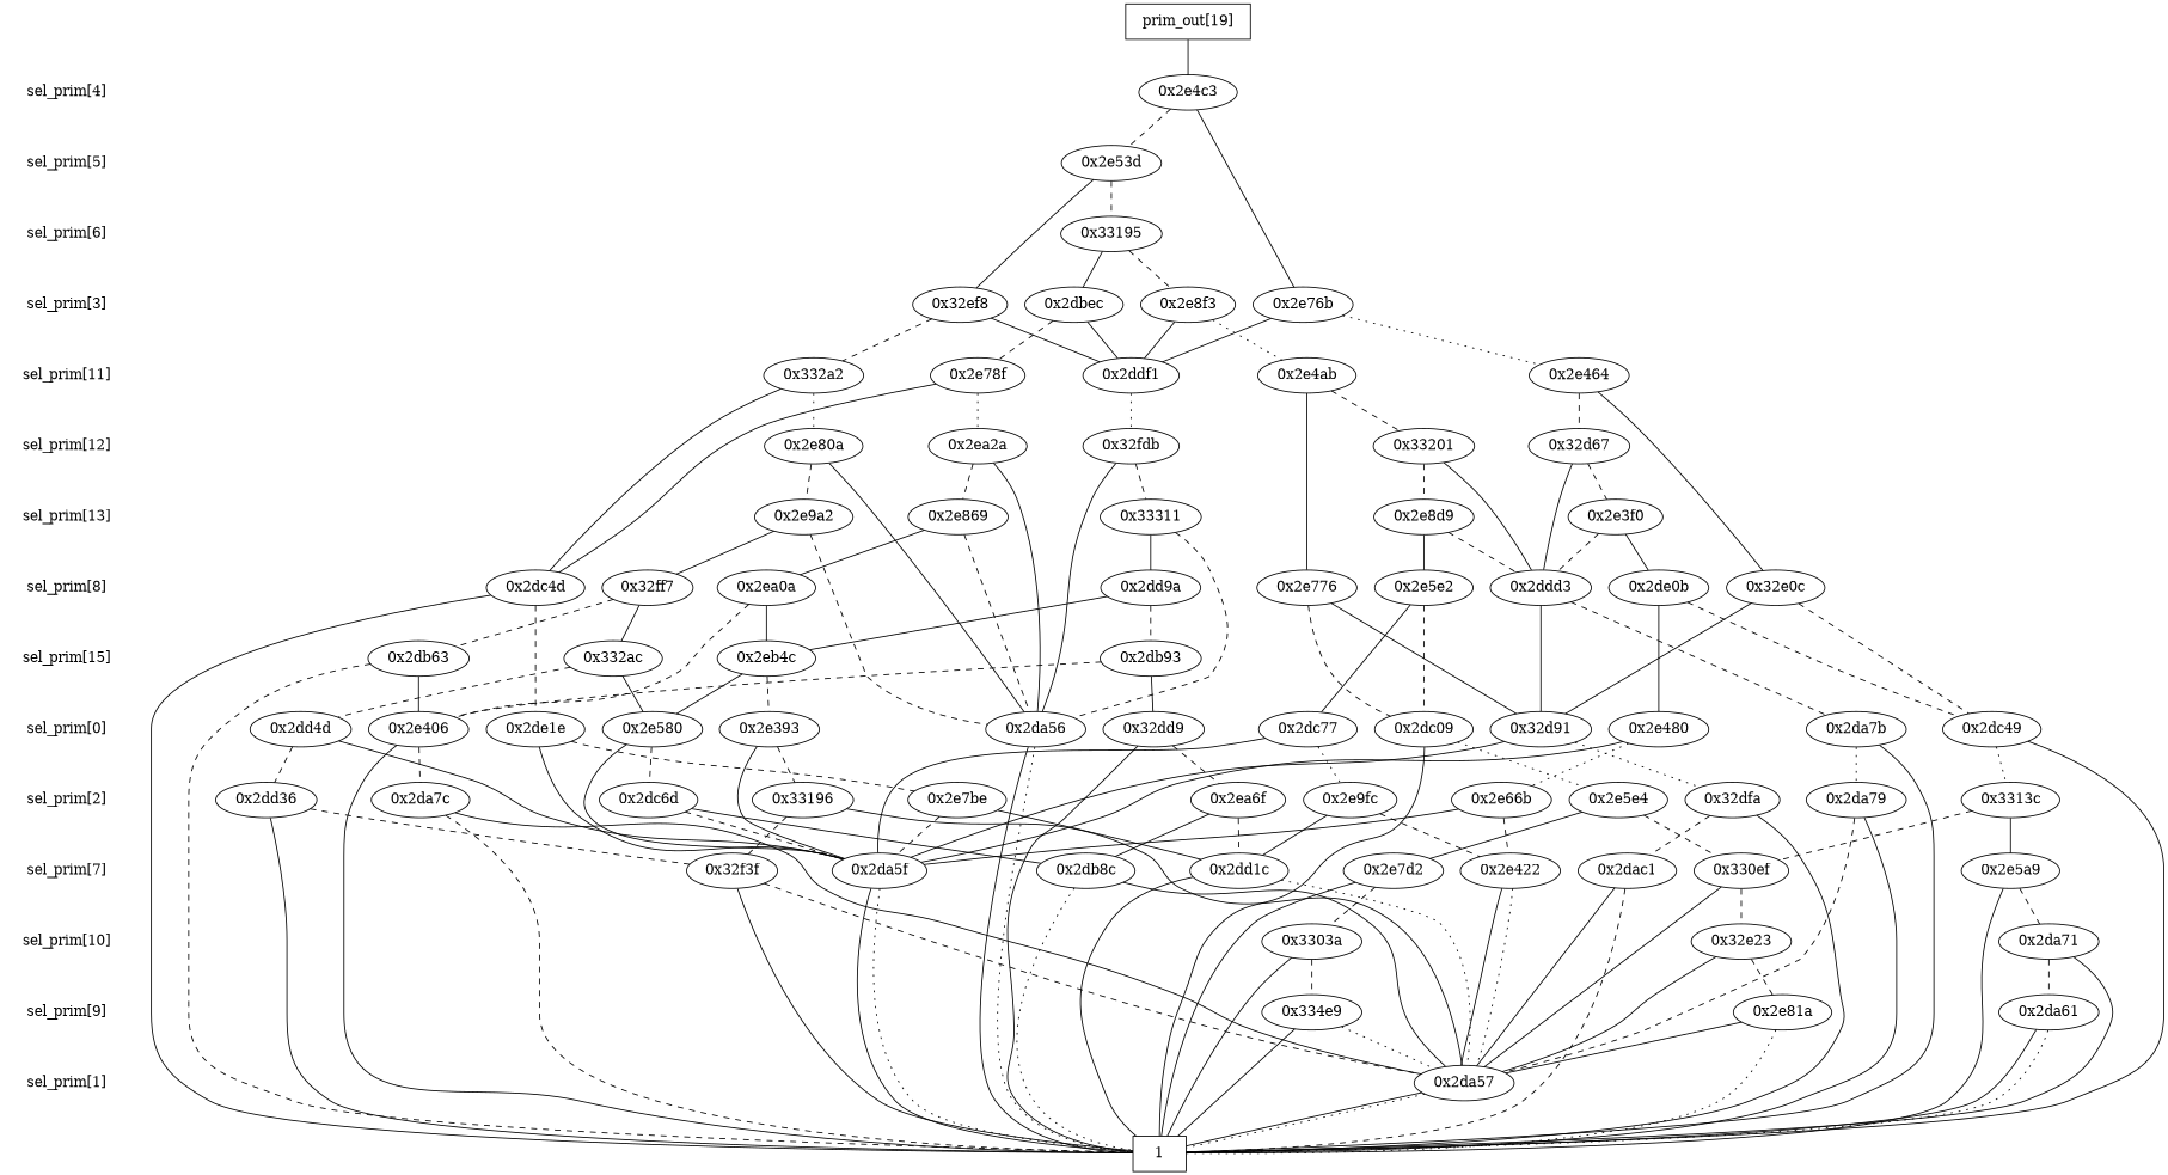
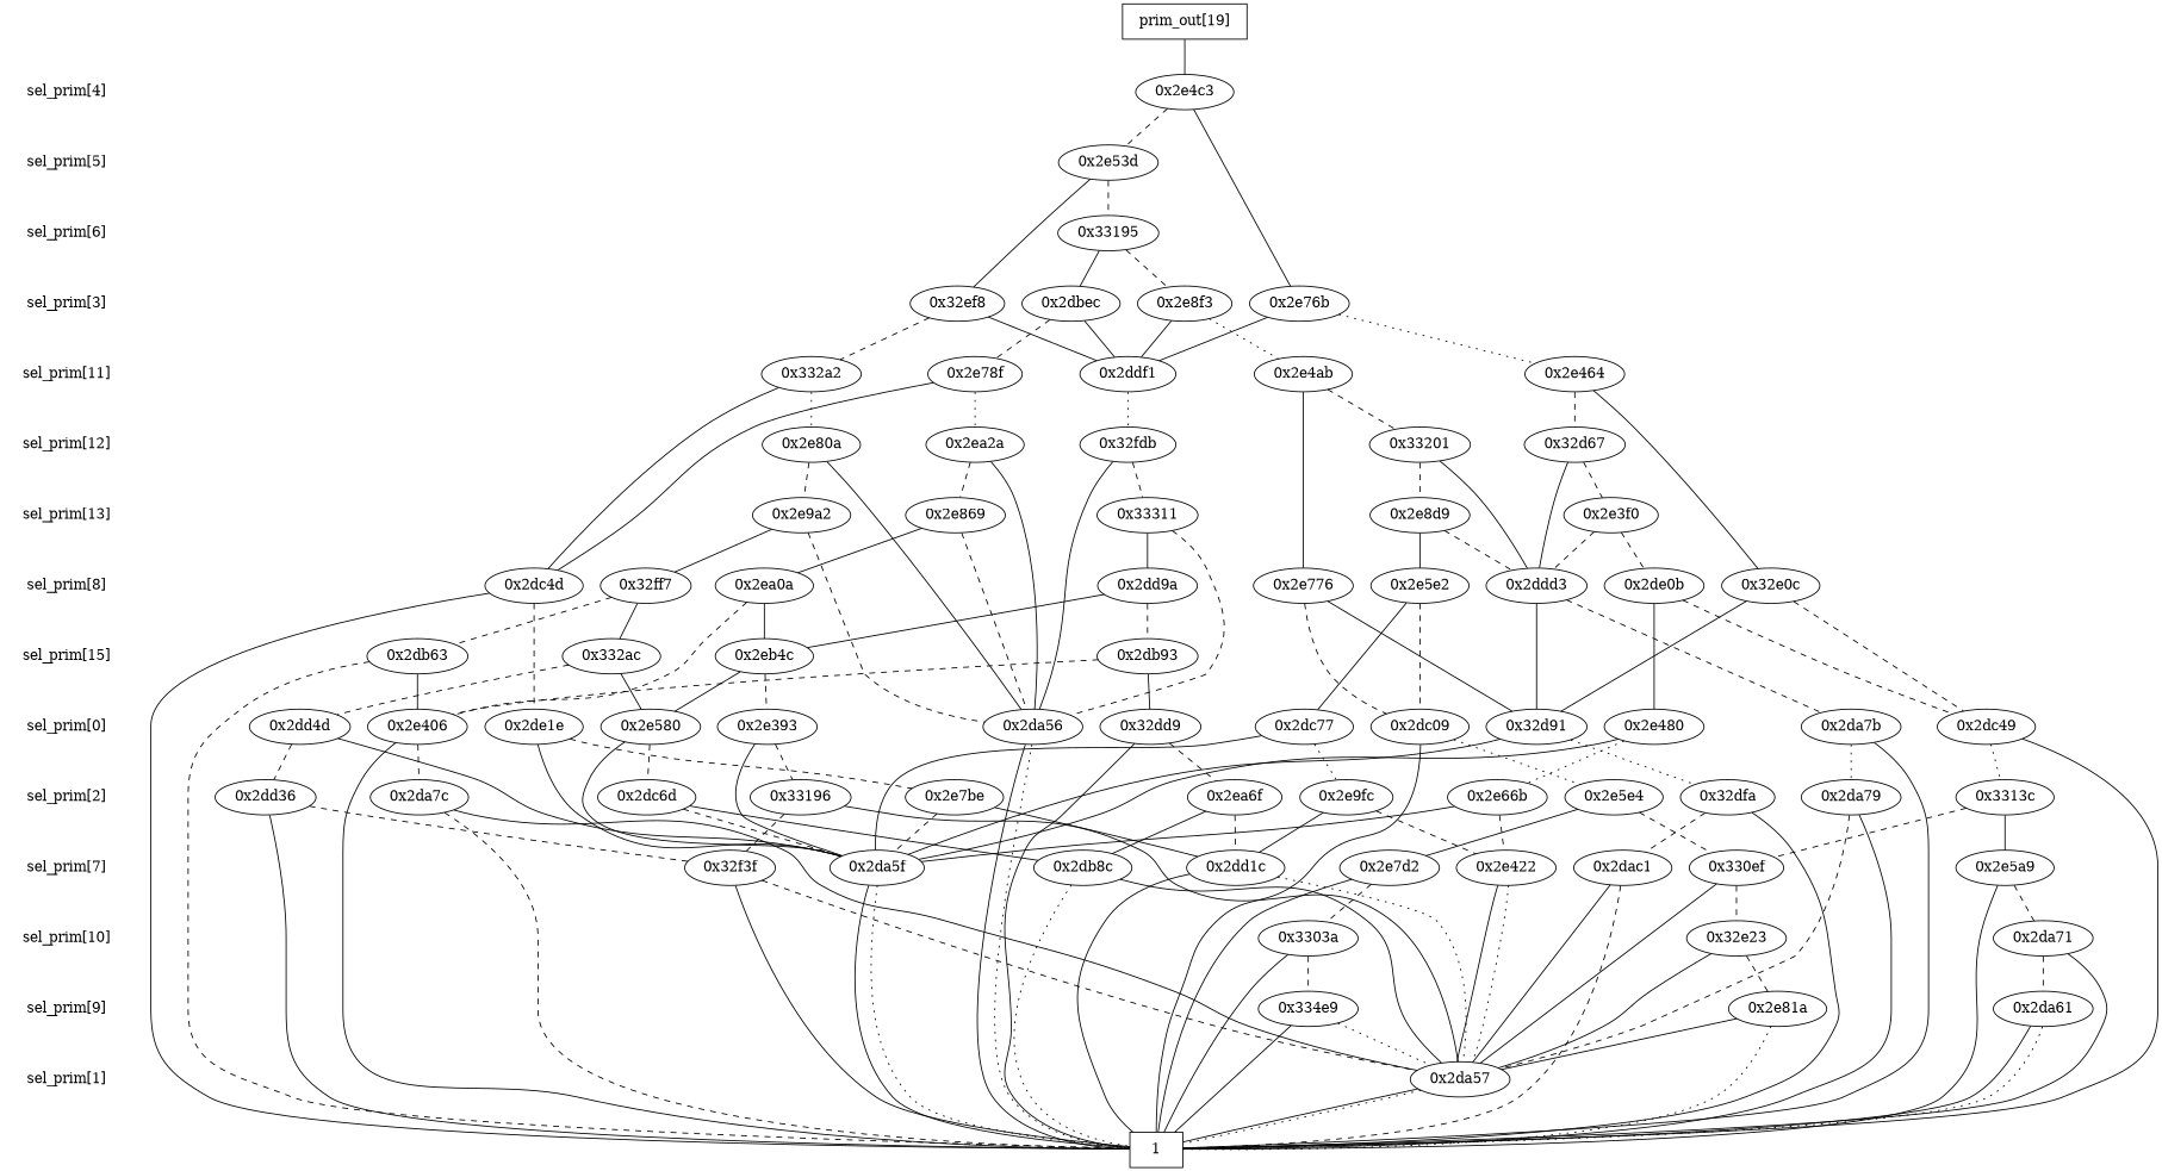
  digraph {
    edge [dir=none]
    "CONST NODES" [shape=plaintext style=invis]
    " sel_prim[4] " [shape=plaintext]
    " sel_prim[5] " [shape=plaintext]
    " sel_prim[6] " [shape=plaintext]
    " sel_prim[3] " [shape=plaintext]
    " sel_prim[11] " [shape=plaintext]
    " sel_prim[12] " [shape=plaintext]
    " sel_prim[13] " [shape=plaintext]
    " sel_prim[8] " [shape=plaintext]
    " sel_prim[15] " [shape=plaintext]
    " sel_prim[0] " [shape=plaintext]
    " sel_prim[2] " [shape=plaintext]
    " sel_prim[7] " [shape=plaintext]
    " sel_prim[10] " [shape=plaintext]
    " sel_prim[9] " [shape=plaintext]
    " sel_prim[1] " [shape=plaintext]
    "  prim_out[19]  " [shape=box]
    "0x2e4c3"
    "0x2e53d"
    "0x33195"
    "0x32ef8"
    "0x2dbec"
    "0x2e76b"
    "0x2e8f3"
    "0x2e4ab"
    "0x2e78f"
    "0x2ddf1"
    "0x2e464"
    "0x332a2"
    "0x33201"
    "0x32d67"
    "0x2e80a"
    "0x2ea2a"
    "0x32fdb"
    "0x2e869"
    "0x33311"
    "0x2e3f0"
    "0x2e9a2"
    "0x2e8d9"
    "0x2e776"
    "0x32e0c"
    "0x2ea0a"
    "0x32ff7"
    "0x2e5e2"
    "0x2dc4d"
    "0x2de0b"
    "0x2ddd3"
    "0x2dd9a"
    "0x2db63"
    "0x332ac"
    "0x2db93"
    "0x2eb4c"
    "0x2dc49"
    "0x2e480"
    "0x2dc09"
    "0x2e393"
    "0x2da56"
    "0x2de1e"
    "0x2e580"
    "0x32d91"
    "0x2dc77"
    "0x32dd9"
    "0x2dd4d"
    "0x2da7b"
    "0x2e406"
    "0x2dd36"
    "0x2da7c"
    "0x32dfa"
    "0x2dc6d"
    "0x2da79"
    "0x2e9fc"
    "0x3313c"
    "0x2ea6f"
    "0x33196"
    "0x2e7be"
    "0x2e5e4"
    "0x2e66b"
    "0x2e7d2"
    "0x2db8c"
    "0x2dac1"
    "0x2e422"
    "0x330ef"
    "0x2da5f"
    "0x2dd1c"
    "0x32f3f"
    "0x2e5a9"
    "0x32e23"
    "0x2da71"
    "0x3303a"
    "0x2e81a"
    "0x2da61"
    n92 [label="0x334e9"]
    "0x2da57"
    n94 [label=1 shape=box]
    subgraph sub_1 {
      "CONST NODES"
      " sel_prim[4] "
      " sel_prim[5] "
      " sel_prim[6] "
      " sel_prim[3] "
      " sel_prim[11] "
      " sel_prim[12] "
      " sel_prim[13] "
      " sel_prim[8] "
      " sel_prim[15] "
      " sel_prim[0] "
      " sel_prim[2] "
      " sel_prim[7] "
      " sel_prim[10] "
      " sel_prim[9] "
      " sel_prim[1] "
    }
    subgraph sub_2 {
      rank=same
      "  prim_out[19]  "
    }
    subgraph sub_3 {
      rank=same
      " sel_prim[4] "
      "0x2e4c3"
    }
    subgraph sub_4 {
      rank=same
      " sel_prim[5] "
      "0x2e53d"
    }
    subgraph sub_5 {
      rank=same
      " sel_prim[6] "
      "0x33195"
    }
    subgraph sub_6 {
      rank=same
      " sel_prim[3] "
      "0x32ef8"
      "0x2dbec"
      "0x2e76b"
      "0x2e8f3"
    }
    subgraph sub_7 {
      rank=same
      " sel_prim[11] "
      "0x2e4ab"
      "0x2e78f"
      "0x2ddf1"
      "0x2e464"
      "0x332a2"
    }
    subgraph sub_8 {
      rank=same
      " sel_prim[12] "
      "0x33201"
      "0x32d67"
      "0x2e80a"
      "0x2ea2a"
      "0x32fdb"
    }
    subgraph sub_9 {
      rank=same
      " sel_prim[13] "
      "0x2e869"
      "0x33311"
      "0x2e3f0"
      "0x2e9a2"
      "0x2e8d9"
    }
    subgraph sub_10 {
      rank=same
      " sel_prim[8] "
      "0x2e776"
      "0x32e0c"
      "0x2ea0a"
      "0x32ff7"
      "0x2e5e2"
      "0x2dc4d"
      "0x2de0b"
      "0x2ddd3"
      "0x2dd9a"
    }
    subgraph sub_11 {
      rank=same
      " sel_prim[15] "
      "0x2db63"
      "0x332ac"
      "0x2db93"
      "0x2eb4c"
    }
    subgraph sub_12 {
      rank=same
      " sel_prim[0] "
      "0x2dc49"
      "0x2e480"
      "0x2dc09"
      "0x2e393"
      "0x2da56"
      "0x2de1e"
      "0x2e580"
      "0x32d91"
      "0x2dc77"
      "0x32dd9"
      "0x2dd4d"
      "0x2da7b"
      "0x2e406"
    }
    subgraph sub_13 {
      rank=same
      " sel_prim[2] "
      "0x2dd36"
      "0x2da7c"
      "0x32dfa"
      "0x2dc6d"
      "0x2da79"
      "0x2e9fc"
      "0x3313c"
      "0x2ea6f"
      "0x33196"
      "0x2e7be"
      "0x2e5e4"
      "0x2e66b"
    }
    subgraph sub_14 {
      rank=same
      " sel_prim[7] "
      "0x2e7d2"
      "0x2db8c"
      "0x2dac1"
      "0x2e422"
      "0x330ef"
      "0x2da5f"
      "0x2dd1c"
      "0x32f3f"
      "0x2e5a9"
    }
    subgraph sub_15 {
      rank=same
      " sel_prim[10] "
      "0x32e23"
      "0x2da71"
      "0x3303a"
    }
    subgraph sub_16 {
      rank=same
      " sel_prim[9] "
      "0x2e81a"
      "0x2da61"
      n92
    }
    subgraph sub_17 {
      rank=same
      " sel_prim[1] "
      "0x2da57"
    }
    subgraph sub_18 {
      rank=same
      "CONST NODES"
      subgraph sub_19 {
        rank=same
        n94
      }
    }
    " sel_prim[4] " -> " sel_prim[5] " [style=invis]
    " sel_prim[5] " -> " sel_prim[6] " [style=invis]
    " sel_prim[6] " -> " sel_prim[3] " [style=invis]
    " sel_prim[3] " -> " sel_prim[11] " [style=invis]
    " sel_prim[11] " -> " sel_prim[12] " [style=invis]
    " sel_prim[12] " -> " sel_prim[13] " [style=invis]
    " sel_prim[13] " -> " sel_prim[8] " [style=invis]
    " sel_prim[8] " -> " sel_prim[15] " [style=invis]
    " sel_prim[15] " -> " sel_prim[0] " [style=invis]
    " sel_prim[0] " -> " sel_prim[2] " [style=invis]
    " sel_prim[2] " -> " sel_prim[7] " [style=invis]
    " sel_prim[7] " -> " sel_prim[10] " [style=invis]
    " sel_prim[10] " -> " sel_prim[9] " [style=invis]
    " sel_prim[9] " -> " sel_prim[1] " [style=invis]
    " sel_prim[1] " -> "CONST NODES" [style=invis]
    "  prim_out[19]  " -> "0x2e4c3" [style=solid]
    "0x2e4c3" -> "0x2e53d" [style=dashed]
    "0x2e4c3" -> "0x2e76b"
    "0x2e53d" -> "0x33195" [style=dashed]
    "0x2e53d" -> "0x32ef8"
    "0x33195" -> "0x2dbec"
    "0x33195" -> "0x2e8f3" [style=dashed]
    "0x32ef8" -> "0x2ddf1"
    "0x32ef8" -> "0x332a2" [style=dashed]
    "0x2dbec" -> "0x2e78f" [style=dashed]
    "0x2dbec" -> "0x2ddf1"
    "0x2e76b" -> "0x2ddf1"
    "0x2e76b" -> "0x2e464" [style=dotted]
    "0x2e8f3" -> "0x2e4ab" [style=dotted]
    "0x2e8f3" -> "0x2ddf1"
    "0x2e4ab" -> "0x33201" [style=dashed]
    "0x2e4ab" -> "0x2e776"
    "0x2e78f" -> "0x2ea2a" [style=dotted]
    "0x2e78f" -> "0x2dc4d"
    "0x2ddf1" -> "0x32fdb" [style=dotted]
    "0x2e464" -> "0x32d67" [style=dashed]
    "0x2e464" -> "0x32e0c"
    "0x332a2" -> "0x2e80a" [style=dotted]
    "0x332a2" -> "0x2dc4d"
    "0x33201" -> "0x2e8d9" [style=dashed]
    "0x33201" -> "0x2ddd3"
    "0x32d67" -> "0x2e3f0" [style=dashed]
    "0x32d67" -> "0x2ddd3"
    "0x2e80a" -> "0x2e9a2" [style=dashed]
    "0x2e80a" -> "0x2da56"
    "0x2ea2a" -> "0x2e869" [style=dashed]
    "0x2ea2a" -> "0x2da56"
    "0x32fdb" -> "0x33311" [style=dashed]
    "0x32fdb" -> "0x2da56"
    "0x2e869" -> "0x2ea0a"
    "0x2e869" -> "0x2da56" [style=dashed]
    "0x33311" -> "0x2dd9a"
    "0x33311" -> "0x2da56" [style=dashed]
-   "0x2e3f0" -> "0x2de0b"
+   "0x2e3f0" -> "0x2de0b" [style=dashed]
    "0x2e3f0" -> "0x2ddd3" [style=dashed]
    "0x2e9a2" -> "0x32ff7"
    "0x2e9a2" -> "0x2da56" [style=dashed]
    "0x2e8d9" -> "0x2e5e2"
    "0x2e8d9" -> "0x2ddd3" [style=dashed]
    "0x2e776" -> "0x2dc09" [style=dashed]
    "0x2e776" -> "0x32d91"
    "0x32e0c" -> "0x2dc49" [style=dashed]
    "0x32e0c" -> "0x32d91"
    "0x2ea0a" -> "0x2eb4c"
    "0x2ea0a" -> "0x2e406" [style=dashed]
    "0x32ff7" -> "0x2db63" [style=dashed]
    "0x32ff7" -> "0x332ac"
    "0x2e5e2" -> "0x2dc09" [style=dashed]
    "0x2e5e2" -> "0x2dc77"
    "0x2dc4d" -> "0x2de1e" [style=dashed]
    "0x2dc4d" -> n94
    "0x2de0b" -> "0x2dc49" [style=dashed]
    "0x2de0b" -> "0x2e480"
    "0x2ddd3" -> "0x32d91"
    "0x2ddd3" -> "0x2da7b" [style=dashed]
    "0x2dd9a" -> "0x2db93" [style=dashed]
    "0x2dd9a" -> "0x2eb4c"
    "0x2db63" -> "0x2e406"
    "0x2db63" -> n94 [style=dashed]
    "0x332ac" -> "0x2e580"
    "0x332ac" -> "0x2dd4d" [style=dashed]
    "0x2db93" -> "0x32dd9"
    "0x2db93" -> "0x2e406" [style=dashed]
    "0x2eb4c" -> "0x2e393" [style=dashed]
    "0x2eb4c" -> "0x2e580"
    "0x2dc49" -> "0x3313c" [style=dotted]
    "0x2dc49" -> n94
    "0x2e480" -> "0x2e66b" [style=dotted]
    "0x2e480" -> "0x2da5f"
    "0x2dc09" -> "0x2e5e4" [style=dotted]
    "0x2dc09" -> n94
    "0x2e393" -> "0x33196" [style=dashed]
    "0x2e393" -> "0x2da5f"
    "0x2da56" -> n94
    "0x2da56" -> n94 [style=dotted]
    "0x2de1e" -> "0x2e7be" [style=dashed]
    "0x2de1e" -> "0x2da5f"
    "0x2e580" -> "0x2dc6d" [style=dashed]
    "0x2e580" -> "0x2da5f"
    "0x32d91" -> "0x32dfa" [style=dotted]
    "0x32d91" -> "0x2da5f"
    "0x2dc77" -> "0x2e9fc" [style=dotted]
    "0x2dc77" -> "0x2da5f"
    "0x32dd9" -> "0x2ea6f" [style=dashed]
    "0x32dd9" -> n94
    "0x2dd4d" -> "0x2dd36" [style=dashed]
    "0x2dd4d" -> "0x2da5f"
    "0x2da7b" -> "0x2da79" [style=dotted]
    "0x2da7b" -> n94
    "0x2e406" -> "0x2da7c" [style=dashed]
    "0x2e406" -> n94
    "0x2dd36" -> "0x32f3f" [style=dashed]
    "0x2dd36" -> n94
    "0x2da7c" -> "0x2da57"
    "0x2da7c" -> n94 [style=dashed]
    "0x32dfa" -> "0x2dac1" [style=dashed]
    "0x32dfa" -> n94
    "0x2dc6d" -> "0x2db8c"
    "0x2dc6d" -> "0x2da5f" [style=dashed]
    "0x2da79" -> "0x2da57" [style=dashed]
    "0x2da79" -> n94
    "0x2e9fc" -> "0x2e422" [style=dashed]
    "0x2e9fc" -> "0x2dd1c"
    "0x3313c" -> "0x330ef" [style=dashed]
    "0x3313c" -> "0x2e5a9"
    "0x2ea6f" -> "0x2db8c"
    "0x2ea6f" -> "0x2dd1c" [style=dashed]
    "0x33196" -> "0x32f3f" [style=dashed]
    "0x33196" -> "0x2da57"
    "0x2e7be" -> "0x2da5f" [style=dashed]
    "0x2e7be" -> "0x2dd1c"
    "0x2e5e4" -> "0x2e7d2"
    "0x2e5e4" -> "0x330ef" [style=dashed]
    "0x2e66b" -> "0x2e422" [style=dashed]
    "0x2e66b" -> "0x2da5f"
    "0x2e7d2" -> "0x3303a" [style=dashed]
    "0x2e7d2" -> n94
    "0x2db8c" -> "0x2da57"
    "0x2db8c" -> n94 [style=dotted]
    "0x2dac1" -> "0x2da57"
    "0x2dac1" -> n94 [style=dashed]
    "0x2e422" -> "0x2da57"
    "0x2e422" -> "0x2da57" [style=dotted]
    "0x330ef" -> "0x32e23" [style=dashed]
    "0x330ef" -> "0x2da57"
    "0x2da5f" -> n94
    "0x2da5f" -> n94 [style=dotted]
    "0x2dd1c" -> "0x2da57" [style=dotted]
    "0x2dd1c" -> n94
    "0x32f3f" -> "0x2da57" [style=dashed]
    "0x32f3f" -> n94
    "0x2e5a9" -> "0x2da71" [style=dashed]
    "0x2e5a9" -> n94
    "0x32e23" -> "0x2e81a" [style=dashed]
    "0x32e23" -> "0x2da57"
    "0x2da71" -> "0x2da61" [style=dashed]
    "0x2da71" -> n94
    "0x3303a" -> n92 [style=dashed]
    "0x3303a" -> n94
    "0x2e81a" -> "0x2da57"
    "0x2e81a" -> n94 [style=dotted]
    "0x2da61" -> n94
    "0x2da61" -> n94 [style=dotted]
    n92 -> "0x2da57" [style=dotted]
    n92 -> n94
    "0x2da57" -> n94
    "0x2da57" -> n94 [style=dotted]
  }
